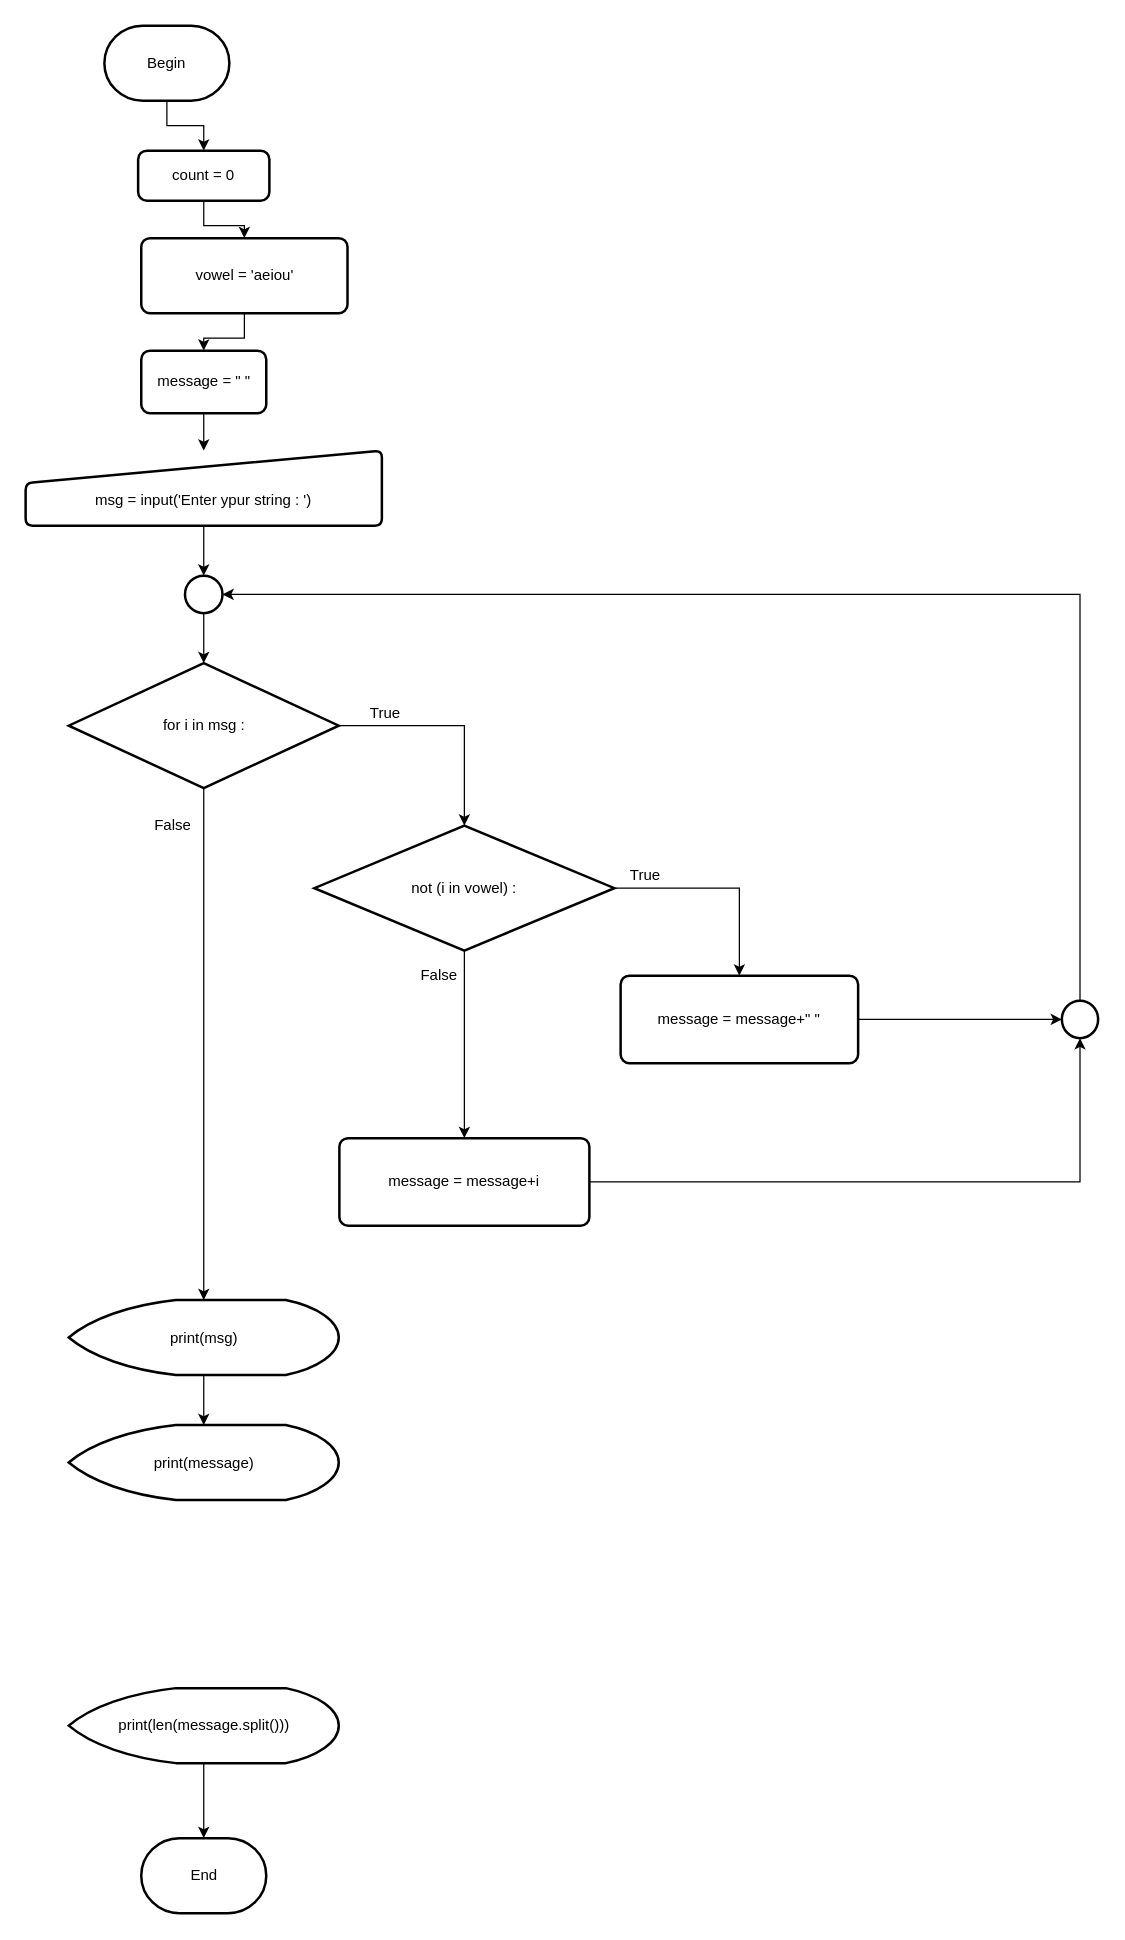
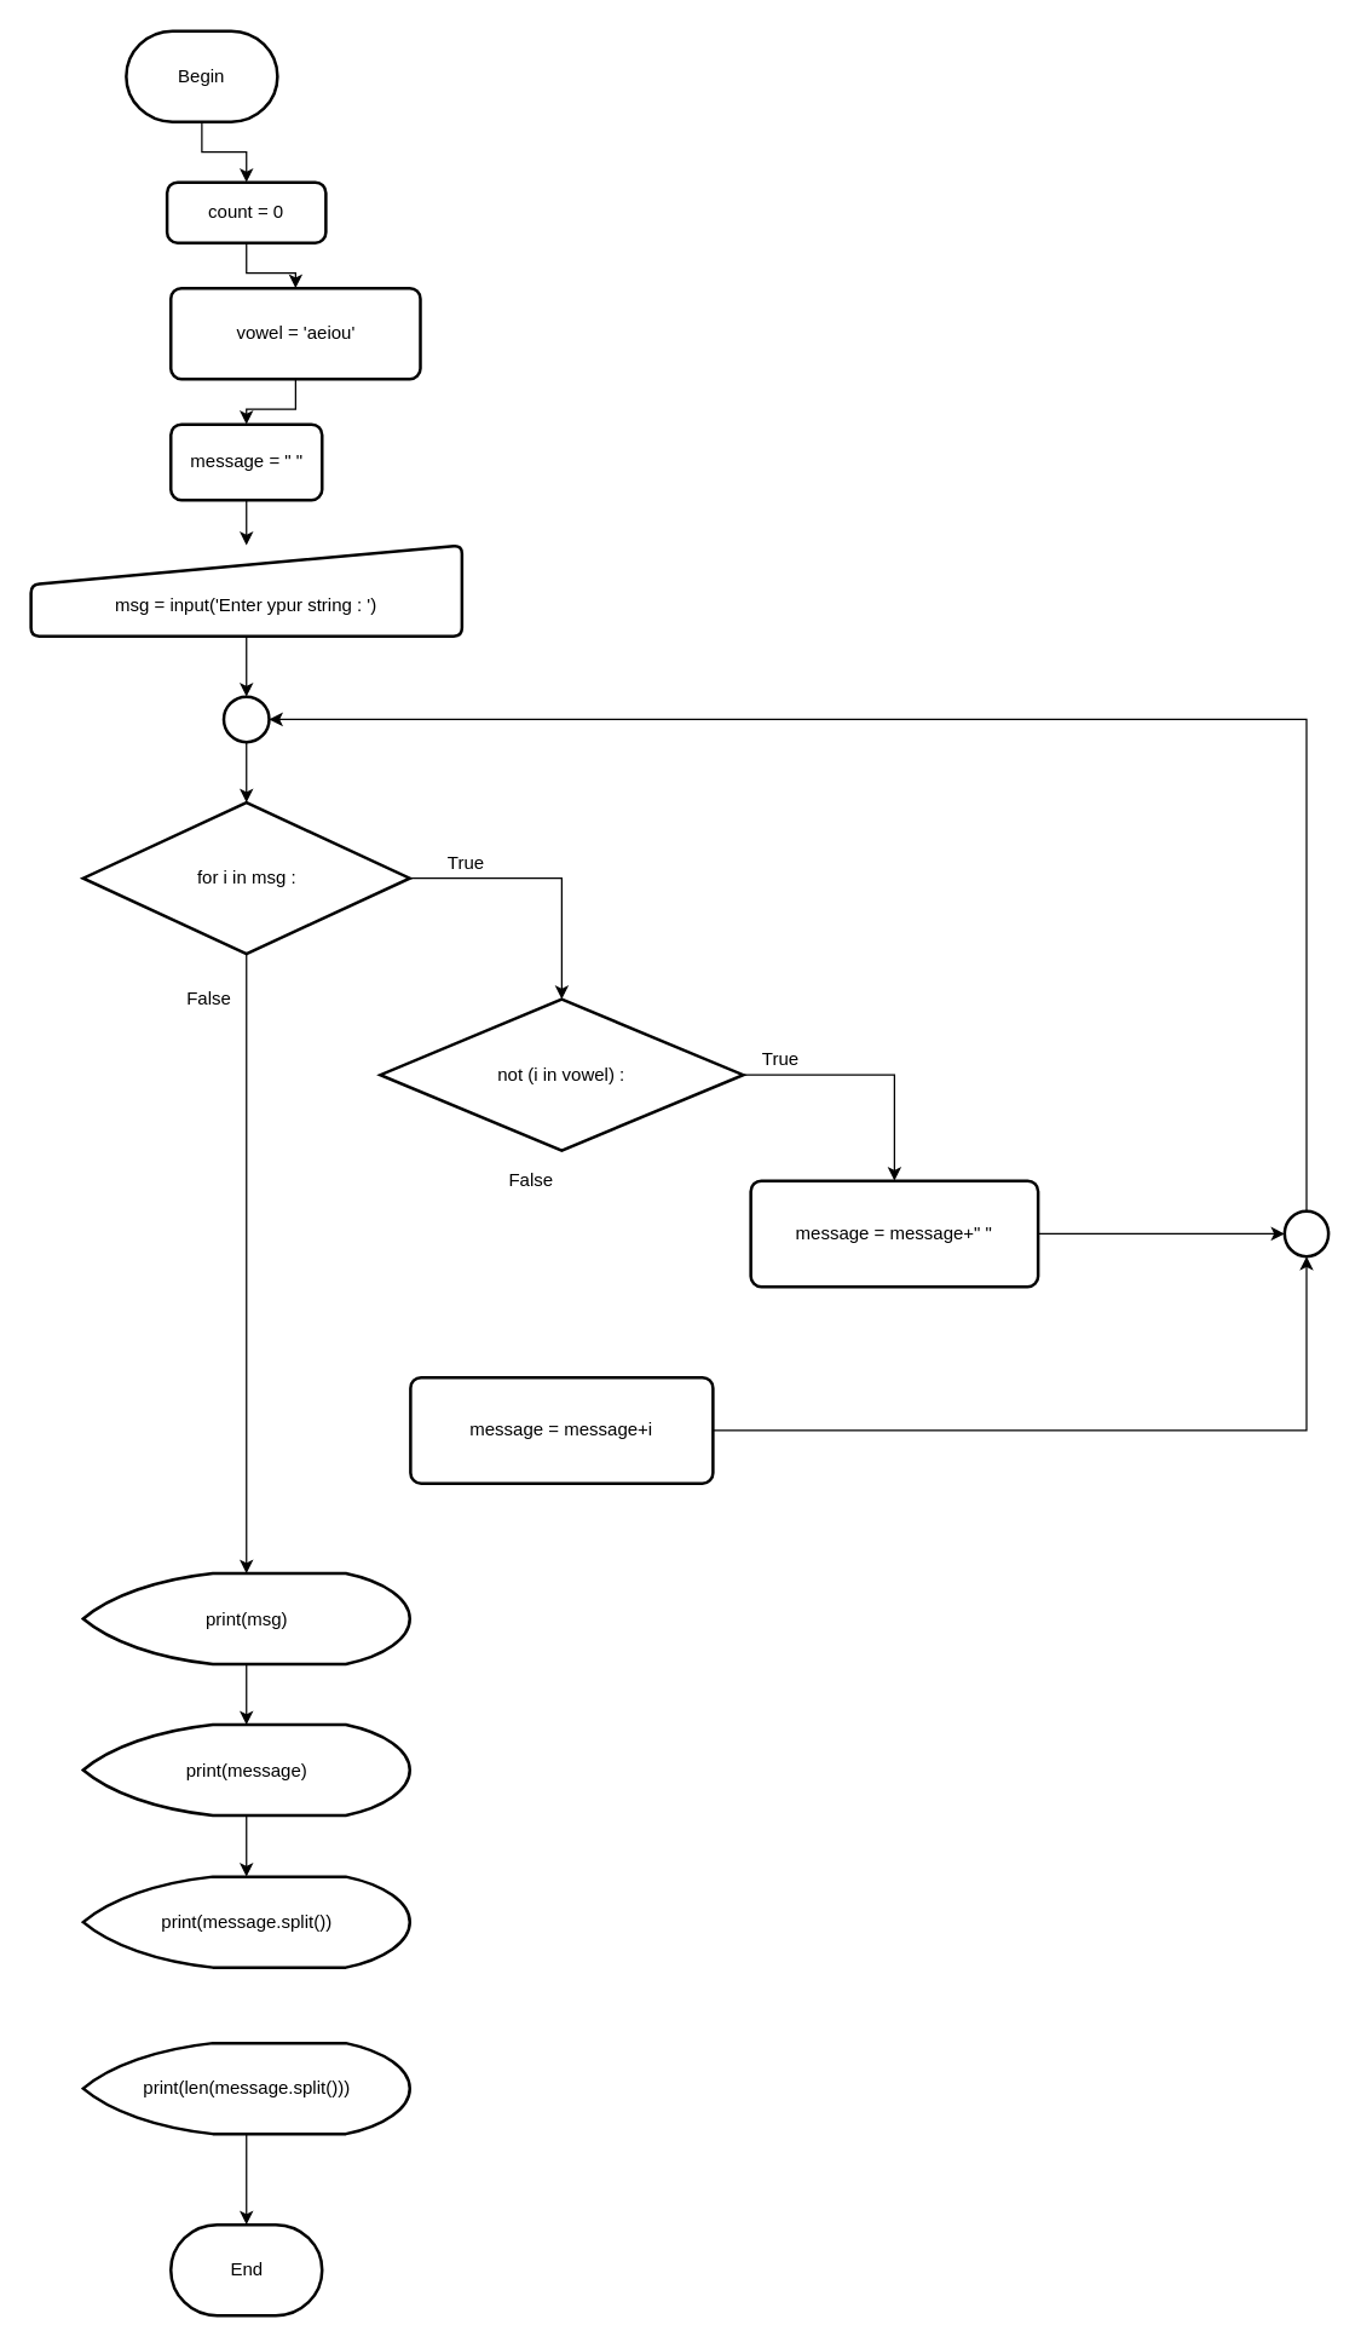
  <mxCell id="0" />
  <mxCell id="1" parent="0" />
  <mxCell id="2" style="edgeStyle=orthogonalEdgeStyle;rounded=0;orthogonalLoop=1;jettySize=auto;html=1;exitX=0.5;exitY=1;exitDx=0;exitDy=0;exitPerimeter=0;entryX=0.5;entryY=0;entryDx=0;entryDy=0;" edge="1" parent="1" source="3" target="5"><mxGeometry relative="1" as="geometry" /></mxCell>
  <mxCell id="3" value="Begin" style="strokeWidth=2;html=1;shape=mxgraph.flowchart.terminator;whiteSpace=wrap;" vertex="1" parent="1"><mxGeometry x="83" y="20" width="100" height="60" as="geometry" /></mxCell>
  <mxCell id="4" style="edgeStyle=orthogonalEdgeStyle;rounded=0;orthogonalLoop=1;jettySize=auto;html=1;exitX=0.5;exitY=1;exitDx=0;exitDy=0;entryX=0.5;entryY=0;entryDx=0;entryDy=0;" edge="1" parent="1" source="5" target="7"><mxGeometry relative="1" as="geometry" /></mxCell>
  <mxCell id="5" value="count = 0" style="rounded=1;whiteSpace=wrap;html=1;absoluteArcSize=1;arcSize=14;strokeWidth=2;" vertex="1" parent="1"><mxGeometry x="110" y="120" width="105" height="40" as="geometry" /></mxCell>
  <mxCell id="6" style="edgeStyle=orthogonalEdgeStyle;rounded=0;orthogonalLoop=1;jettySize=auto;html=1;exitX=0.5;exitY=1;exitDx=0;exitDy=0;entryX=0.5;entryY=0;entryDx=0;entryDy=0;" edge="1" parent="1" source="7" target="9"><mxGeometry relative="1" as="geometry" /></mxCell>
  <mxCell id="7" value="vowel = 'aeiou'" style="rounded=1;whiteSpace=wrap;html=1;absoluteArcSize=1;arcSize=14;strokeWidth=2;" vertex="1" parent="1"><mxGeometry x="112.5" y="190" width="165" height="60" as="geometry" /></mxCell>
  <mxCell id="8" style="edgeStyle=orthogonalEdgeStyle;rounded=0;orthogonalLoop=1;jettySize=auto;html=1;exitX=0.5;exitY=1;exitDx=0;exitDy=0;entryX=0.5;entryY=0;entryDx=0;entryDy=0;" edge="1" parent="1" source="9" target="11"><mxGeometry relative="1" as="geometry" /></mxCell>
  <mxCell id="9" value="message = &quot; &quot;" style="rounded=1;whiteSpace=wrap;html=1;absoluteArcSize=1;arcSize=14;strokeWidth=2;" vertex="1" parent="1"><mxGeometry x="112.5" y="280" width="100" height="50" as="geometry" /></mxCell>
  <mxCell id="10" style="edgeStyle=orthogonalEdgeStyle;rounded=0;orthogonalLoop=1;jettySize=auto;html=1;exitX=0.5;exitY=1;exitDx=0;exitDy=0;entryX=0.5;entryY=0;entryDx=0;entryDy=0;entryPerimeter=0;" edge="1" parent="1" source="11" target="29"><mxGeometry relative="1" as="geometry" /></mxCell>
  <mxCell id="11" value="" style="verticalLabelPosition=bottom;verticalAlign=top;html=1;strokeWidth=2;shape=manualInput;whiteSpace=wrap;rounded=1;size=26;arcSize=11;" vertex="1" parent="1"><mxGeometry x="20" y="360" width="285" height="60" as="geometry" /></mxCell>
  <mxCell id="12" value="msg = input('Enter ypur string : ')" style="text;html=1;strokeColor=none;fillColor=none;align=center;verticalAlign=middle;whiteSpace=wrap;rounded=0;" vertex="1" parent="1"><mxGeometry x="70" y="390" width="185" height="20" as="geometry" /></mxCell>
  <mxCell id="13" style="edgeStyle=orthogonalEdgeStyle;rounded=0;orthogonalLoop=1;jettySize=auto;html=1;exitX=1;exitY=0.5;exitDx=0;exitDy=0;exitPerimeter=0;entryX=0.5;entryY=0;entryDx=0;entryDy=0;entryPerimeter=0;" edge="1" parent="1" source="15" target="18"><mxGeometry relative="1" as="geometry" /></mxCell>
  <mxCell id="14" style="edgeStyle=orthogonalEdgeStyle;rounded=0;orthogonalLoop=1;jettySize=auto;html=1;exitX=0.5;exitY=1;exitDx=0;exitDy=0;exitPerimeter=0;entryX=0.5;entryY=0;entryDx=0;entryDy=0;entryPerimeter=0;" edge="1" parent="1" source="15" target="31"><mxGeometry relative="1" as="geometry" /></mxCell>
  <mxCell id="15" value="for i in msg :" style="strokeWidth=2;html=1;shape=mxgraph.flowchart.decision;whiteSpace=wrap;" vertex="1" parent="1"><mxGeometry x="54.5" y="530" width="216" height="100" as="geometry" /></mxCell>
  <mxCell id="16" style="edgeStyle=orthogonalEdgeStyle;rounded=0;orthogonalLoop=1;jettySize=auto;html=1;exitX=1;exitY=0.5;exitDx=0;exitDy=0;exitPerimeter=0;entryX=0.5;entryY=0;entryDx=0;entryDy=0;" edge="1" parent="1" source="18" target="20"><mxGeometry relative="1" as="geometry" /></mxCell>
- <mxCell id="17" style="edgeStyle=orthogonalEdgeStyle;rounded=0;orthogonalLoop=1;jettySize=auto;html=1;exitX=0.5;exitY=1;exitDx=0;exitDy=0;exitPerimeter=0;entryX=0.5;entryY=0;entryDx=0;entryDy=0;" edge="1" parent="1" source="18" target="22"><mxGeometry relative="1" as="geometry" /></mxCell>
  <mxCell id="18" value="not (i in vowel) :" style="strokeWidth=2;html=1;shape=mxgraph.flowchart.decision;whiteSpace=wrap;" vertex="1" parent="1"><mxGeometry x="251" y="660" width="240" height="100" as="geometry" /></mxCell>
  <mxCell id="19" style="edgeStyle=orthogonalEdgeStyle;rounded=0;orthogonalLoop=1;jettySize=auto;html=1;exitX=1;exitY=0.5;exitDx=0;exitDy=0;entryX=0;entryY=0.5;entryDx=0;entryDy=0;entryPerimeter=0;" edge="1" parent="1" source="20" target="27"><mxGeometry relative="1" as="geometry" /></mxCell>
  <mxCell id="20" value="message = message+&quot; &quot;" style="rounded=1;whiteSpace=wrap;html=1;absoluteArcSize=1;arcSize=14;strokeWidth=2;" vertex="1" parent="1"><mxGeometry x="496" y="780" width="190" height="70" as="geometry" /></mxCell>
  <mxCell id="21" style="edgeStyle=orthogonalEdgeStyle;rounded=0;orthogonalLoop=1;jettySize=auto;html=1;exitX=1;exitY=0.5;exitDx=0;exitDy=0;entryX=0.5;entryY=1;entryDx=0;entryDy=0;entryPerimeter=0;" edge="1" parent="1" source="22" target="27"><mxGeometry relative="1" as="geometry" /></mxCell>
  <mxCell id="22" value="message = message+i" style="rounded=1;whiteSpace=wrap;html=1;absoluteArcSize=1;arcSize=14;strokeWidth=2;" vertex="1" parent="1"><mxGeometry x="271" y="910" width="200" height="70" as="geometry" /></mxCell>
  <mxCell id="23" value="True" style="text;html=1;strokeColor=none;fillColor=none;align=center;verticalAlign=middle;whiteSpace=wrap;rounded=0;" vertex="1" parent="1"><mxGeometry x="288" y="560" width="40" height="20" as="geometry" /></mxCell>
  <mxCell id="24" value="True" style="text;html=1;strokeColor=none;fillColor=none;align=center;verticalAlign=middle;whiteSpace=wrap;rounded=0;" vertex="1" parent="1"><mxGeometry x="496" y="690" width="40" height="20" as="geometry" /></mxCell>
  <mxCell id="25" value="False" style="text;html=1;strokeColor=none;fillColor=none;align=center;verticalAlign=middle;whiteSpace=wrap;rounded=0;" vertex="1" parent="1"><mxGeometry x="331" y="770" width="40" height="20" as="geometry" /></mxCell>
  <mxCell id="26" style="edgeStyle=orthogonalEdgeStyle;rounded=0;orthogonalLoop=1;jettySize=auto;html=1;exitX=0.5;exitY=0;exitDx=0;exitDy=0;exitPerimeter=0;entryX=1;entryY=0.5;entryDx=0;entryDy=0;entryPerimeter=0;" edge="1" parent="1" source="27" target="29"><mxGeometry relative="1" as="geometry" /></mxCell>
  <mxCell id="27" value="" style="strokeWidth=2;html=1;shape=mxgraph.flowchart.start_2;whiteSpace=wrap;" vertex="1" parent="1"><mxGeometry x="849" y="800" width="29" height="30" as="geometry" /></mxCell>
  <mxCell id="28" style="edgeStyle=orthogonalEdgeStyle;rounded=0;orthogonalLoop=1;jettySize=auto;html=1;exitX=0.5;exitY=1;exitDx=0;exitDy=0;exitPerimeter=0;entryX=0.5;entryY=0;entryDx=0;entryDy=0;entryPerimeter=0;" edge="1" parent="1" source="29" target="15"><mxGeometry relative="1" as="geometry" /></mxCell>
  <mxCell id="29" value="" style="strokeWidth=2;html=1;shape=mxgraph.flowchart.start_2;whiteSpace=wrap;" vertex="1" parent="1"><mxGeometry x="147.5" y="460" width="30" height="30" as="geometry" /></mxCell>
  <mxCell id="30" style="edgeStyle=orthogonalEdgeStyle;rounded=0;orthogonalLoop=1;jettySize=auto;html=1;exitX=0.5;exitY=1;exitDx=0;exitDy=0;exitPerimeter=0;entryX=0.5;entryY=0;entryDx=0;entryDy=0;entryPerimeter=0;" edge="1" parent="1" source="31" target="34"><mxGeometry relative="1" as="geometry" /></mxCell>
  <mxCell id="31" value="print(msg)" style="strokeWidth=2;html=1;shape=mxgraph.flowchart.display;whiteSpace=wrap;" vertex="1" parent="1"><mxGeometry x="54.5" y="1039.5" width="216" height="60" as="geometry" /></mxCell>
  <mxCell id="32" value="End" style="strokeWidth=2;html=1;shape=mxgraph.flowchart.terminator;whiteSpace=wrap;" vertex="1" parent="1"><mxGeometry x="112.5" y="1470" width="100" height="60" as="geometry" /></mxCell>
+ <mxCell id="33" style="edgeStyle=orthogonalEdgeStyle;rounded=0;orthogonalLoop=1;jettySize=auto;html=1;exitX=0.5;exitY=1;exitDx=0;exitDy=0;exitPerimeter=0;entryX=0.5;entryY=0;entryDx=0;entryDy=0;entryPerimeter=0;" edge="1" parent="1" source="34" target="35"><mxGeometry relative="1" as="geometry" /></mxCell>
  <mxCell id="34" value="print(message)" style="strokeWidth=2;html=1;shape=mxgraph.flowchart.display;whiteSpace=wrap;" vertex="1" parent="1"><mxGeometry x="54.5" y="1139.5" width="216" height="60" as="geometry" /></mxCell>
+ <mxCell id="35" value="print(message.split())" style="strokeWidth=2;html=1;shape=mxgraph.flowchart.display;whiteSpace=wrap;" vertex="1" parent="1"><mxGeometry x="54.5" y="1240" width="216" height="60" as="geometry" /></mxCell>
  <mxCell id="36" style="edgeStyle=orthogonalEdgeStyle;rounded=0;orthogonalLoop=1;jettySize=auto;html=1;exitX=0.5;exitY=1;exitDx=0;exitDy=0;exitPerimeter=0;entryX=0.5;entryY=0;entryDx=0;entryDy=0;entryPerimeter=0;" edge="1" parent="1" source="37" target="32"><mxGeometry relative="1" as="geometry" /></mxCell>
  <mxCell id="37" value="print(len(message.split()))" style="strokeWidth=2;html=1;shape=mxgraph.flowchart.display;whiteSpace=wrap;" vertex="1" parent="1"><mxGeometry x="54.5" y="1350" width="216" height="60" as="geometry" /></mxCell>
  <mxCell id="38" value="False" style="text;html=1;strokeColor=none;fillColor=none;align=center;verticalAlign=middle;whiteSpace=wrap;rounded=0;" vertex="1" parent="1"><mxGeometry x="118" y="650" width="40" height="20" as="geometry" /></mxCell>
